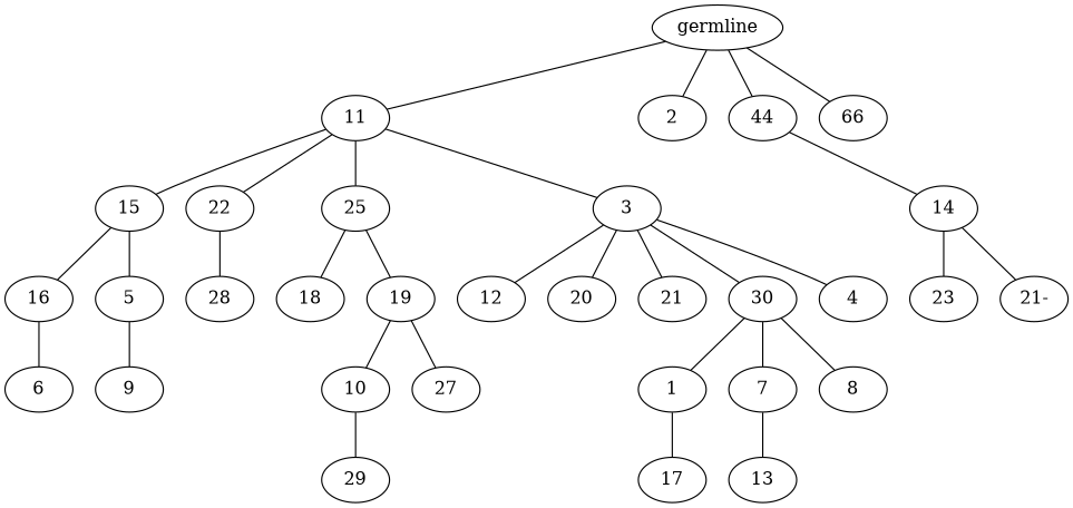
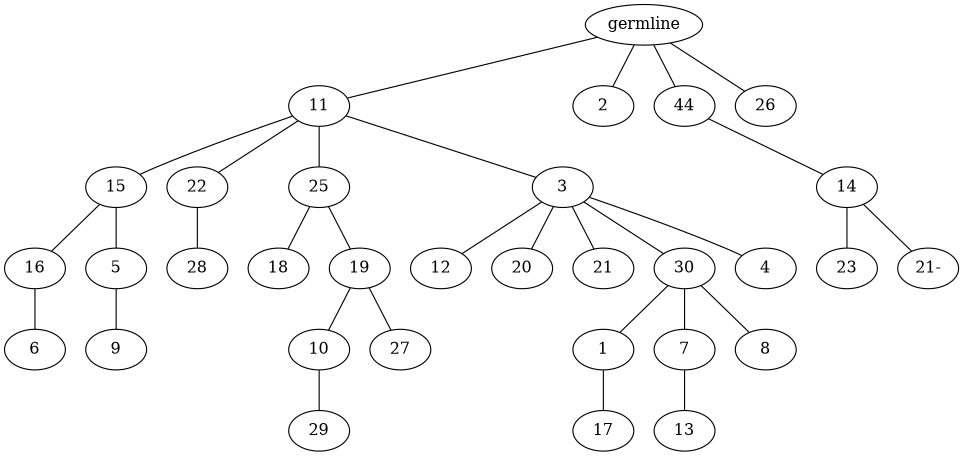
  graph {
    n1 [label=germline]
    n2 [label=11]
    n3 [label=2]
    n4 [label=44]
-   n5 [label=66]
+   n5 [label=26]
    n6 [label=15]
    n7 [label=22]
    n8 [label=25]
    n9 [label=3]
    n10 [label=14]
    n11 [label=16]
    n12 [label=5]
    n13 [label=28]
    n14 [label=18]
    n15 [label=19]
    n16 [label=12]
    n17 [label=20]
    n18 [label=21]
    n19 [label=30]
    n20 [label=4]
    n21 [label=6]
    n22 [label=9]
    n23 [label=10]
    n24 [label=27]
    n25 [label=29]
    n26 [label=1]
    n27 [label=7]
    n28 [label=8]
    n29 [label=17]
    n30 [label=13]
    n31 [label=23]
    n32 [label="21-"]
    n1 -- n2
    n1 -- n3
    n1 -- n4
    n1 -- n5
    n2 -- n6
    n2 -- n7
    n2 -- n8
    n2 -- n9
    n4 -- n10
    n6 -- n11
    n6 -- n12
    n7 -- n13
    n8 -- n14
    n8 -- n15
    n9 -- n16
    n9 -- n17
    n9 -- n18
    n9 -- n19
    n9 -- n20
    n10 -- n31
    n10 -- n32
    n11 -- n21
    n12 -- n22
    n15 -- n23
    n15 -- n24
    n19 -- n26
    n19 -- n27
    n19 -- n28
    n23 -- n25
    n26 -- n29
    n27 -- n30
  }
